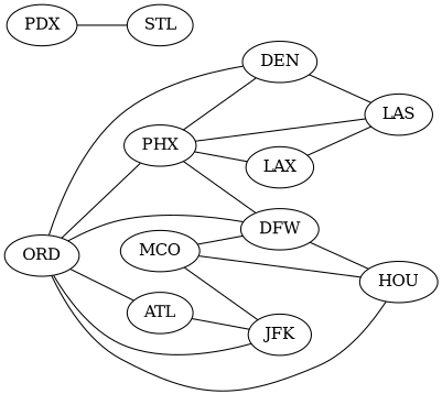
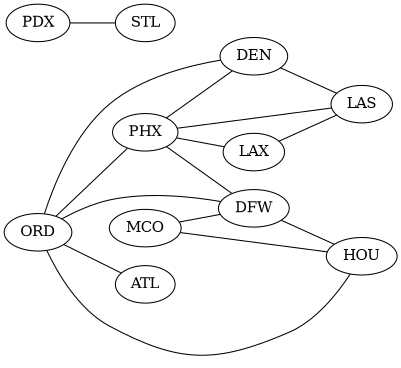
  graph {
    rankdir=LR
    ORD
    PHX
    DFW
    ATL
    DEN
-   JFK
    HOU
    LAX
    LAS
    PDX
    STL
    MCO
    ORD -- PHX
    ORD -- DFW
    ORD -- ATL
    ORD -- DEN
-   ORD -- JFK
    ORD -- HOU
    PHX -- DFW
    PHX -- DEN
    PHX -- LAX
    PHX -- LAS
    DFW -- HOU
-   ATL -- JFK
    DEN -- LAS
    LAX -- LAS
    PDX -- STL
    MCO -- DFW
-   MCO -- JFK
    MCO -- HOU
  }
